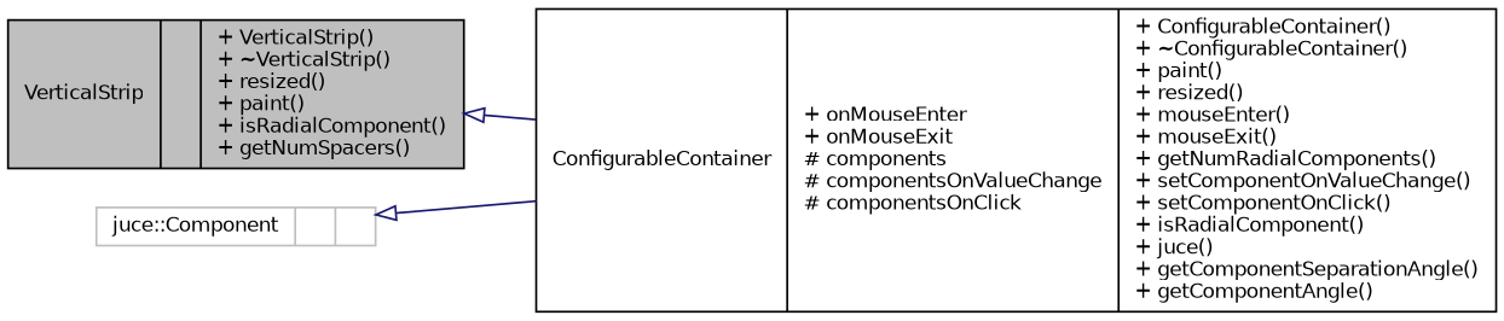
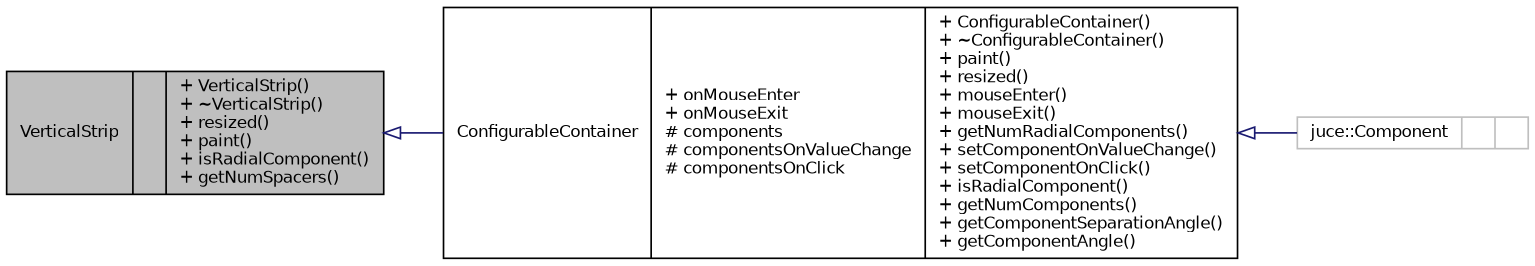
  digraph {
    rankdir=LR
    node [color=black fontname=Helvetica fontsize=10 shape=record]
    edge [arrowtail=onormal color=midnightblue dir=back fontname=Helvetica fontsize=10 labelfontname=Helvetica labelfontsize=10 style=solid]
    n1 [fillcolor=grey75 fontcolor=black height=0.2 label="{VerticalStrip\n||+ VerticalStrip()\l+ ~VerticalStrip()\l+ resized()\l+ paint()\l+ isRadialComponent()\l+ getNumSpacers()\l}" style=filled width=0.4]
-   n2 [height=0.2 label="{ConfigurableContainer\n|+ onMouseEnter\l+ onMouseExit\l# components\l# componentsOnValueChange\l# componentsOnClick\l|+ ConfigurableContainer()\l+ ~ConfigurableContainer()\l+ paint()\l+ resized()\l+ mouseEnter()\l+ mouseExit()\l+ getNumRadialComponents()\l+ setComponentOnValueChange()\l+ setComponentOnClick()\l+ isRadialComponent()\l+ juce()\l+ getComponentSeparationAngle()\l+ getComponentAngle()\l}" width=0.4]
+   n2 [height=0.2 label="{ConfigurableContainer\n|+ onMouseEnter\l+ onMouseExit\l# components\l# componentsOnValueChange\l# componentsOnClick\l|+ ConfigurableContainer()\l+ ~ConfigurableContainer()\l+ paint()\l+ resized()\l+ mouseEnter()\l+ mouseExit()\l+ getNumRadialComponents()\l+ setComponentOnValueChange()\l+ setComponentOnClick()\l+ isRadialComponent()\l+ getNumComponents()\l+ getComponentSeparationAngle()\l+ getComponentAngle()\l}" width=0.4]
    n3 [color=grey75 height=0.2 label="{juce::Component\n||}" width=0.4]
    n1 -> n2
-   n3 -> n2
+   n2 -> n3
  }
